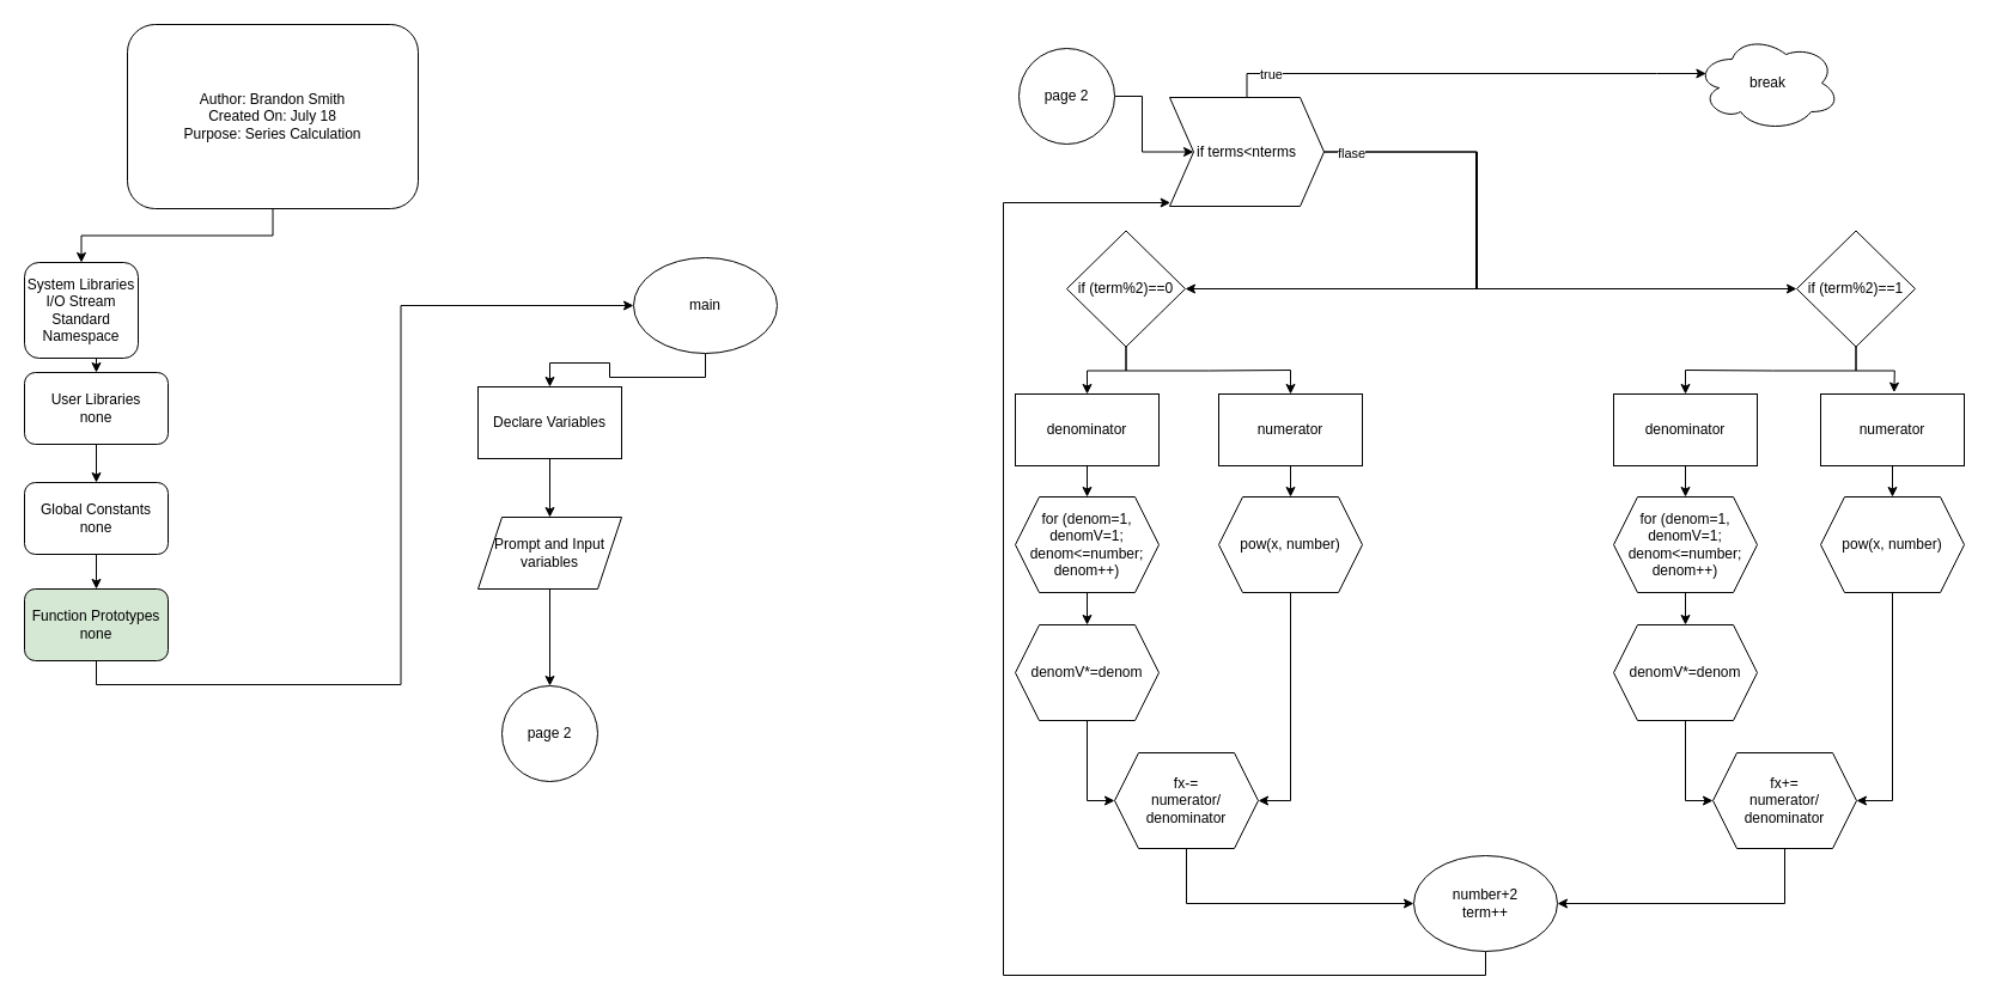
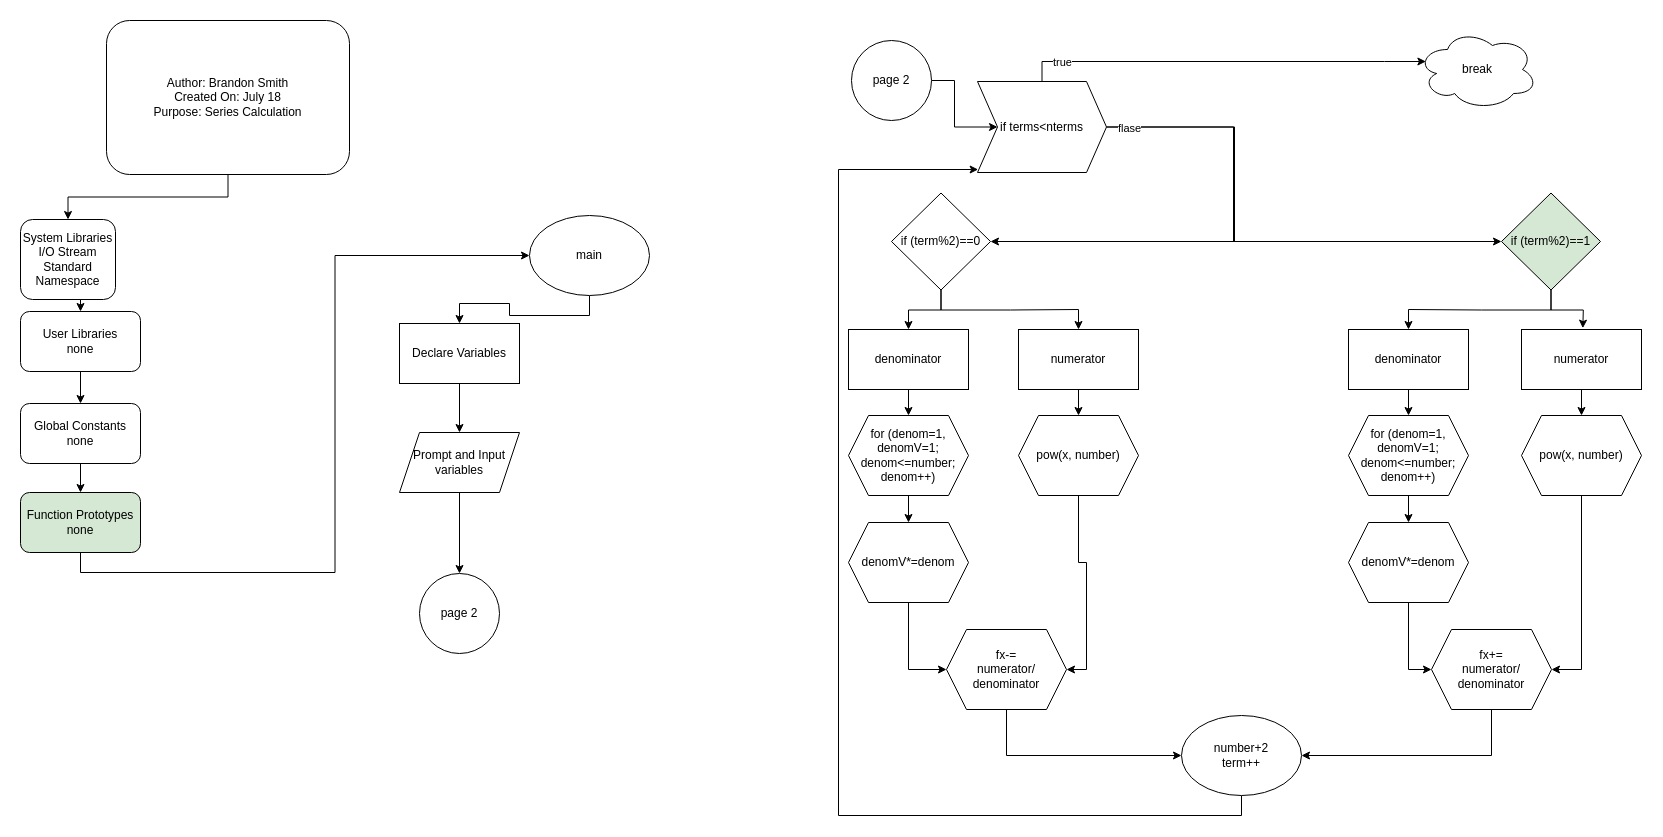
  <mxCell id="0" />
  <mxCell id="1" parent="0" />
  <mxCell id="2" style="edgeStyle=orthogonalEdgeStyle;rounded=0;orthogonalLoop=1;jettySize=auto;html=1;exitX=0.5;exitY=1;exitDx=0;exitDy=0;entryX=0.5;entryY=0;entryDx=0;entryDy=0;" edge="1" parent="1" source="3" target="5"><mxGeometry relative="1" as="geometry" /></mxCell>
  <mxCell id="3" value="main" style="ellipse;whiteSpace=wrap;html=1;" vertex="1" parent="1"><mxGeometry x="529" y="215" width="120" height="80" as="geometry" /></mxCell>
  <mxCell id="4" style="edgeStyle=orthogonalEdgeStyle;rounded=0;orthogonalLoop=1;jettySize=auto;html=1;exitX=0.5;exitY=1;exitDx=0;exitDy=0;entryX=0.5;entryY=0;entryDx=0;entryDy=0;" edge="1" parent="1" source="5" target="7"><mxGeometry relative="1" as="geometry" /></mxCell>
  <mxCell id="5" value="Declare Variables" style="rounded=0;whiteSpace=wrap;html=1;" vertex="1" parent="1"><mxGeometry x="399" y="323" width="120" height="60" as="geometry" /></mxCell>
  <mxCell id="6" style="edgeStyle=orthogonalEdgeStyle;rounded=0;orthogonalLoop=1;jettySize=auto;html=1;exitX=0.5;exitY=1;exitDx=0;exitDy=0;entryX=0.5;entryY=0;entryDx=0;entryDy=0;" edge="1" parent="1" source="7" target="18"><mxGeometry relative="1" as="geometry" /></mxCell>
  <mxCell id="7" value="Prompt and Input variables" style="shape=parallelogram;perimeter=parallelogramPerimeter;whiteSpace=wrap;html=1;fixedSize=1;" vertex="1" parent="1"><mxGeometry x="399" y="432" width="120" height="60" as="geometry" /></mxCell>
  <mxCell id="8" style="edgeStyle=orthogonalEdgeStyle;rounded=0;orthogonalLoop=1;jettySize=auto;html=1;exitX=0.5;exitY=1;exitDx=0;exitDy=0;" edge="1" parent="1" source="9" target="11"><mxGeometry relative="1" as="geometry" /></mxCell>
  <mxCell id="9" value="Author: Brandon Smith&lt;br&gt;Created On: July 18&lt;br&gt;Purpose: Series Calculation" style="rounded=1;whiteSpace=wrap;html=1;" vertex="1" parent="1"><mxGeometry x="106" y="20" width="243" height="154" as="geometry" /></mxCell>
  <mxCell id="10" style="edgeStyle=orthogonalEdgeStyle;rounded=0;orthogonalLoop=1;jettySize=auto;html=1;exitX=0.5;exitY=1;exitDx=0;exitDy=0;entryX=0.5;entryY=0;entryDx=0;entryDy=0;" edge="1" parent="1" source="11" target="13"><mxGeometry relative="1" as="geometry" /></mxCell>
  <mxCell id="11" value="System Libraries&lt;br&gt;I/O Stream&lt;br&gt;Standard Namespace" style="rounded=1;whiteSpace=wrap;html=1;" vertex="1" parent="1"><mxGeometry x="20" y="219" width="95" height="80" as="geometry" /></mxCell>
  <mxCell id="12" style="edgeStyle=orthogonalEdgeStyle;rounded=0;orthogonalLoop=1;jettySize=auto;html=1;exitX=0.5;exitY=1;exitDx=0;exitDy=0;entryX=0.5;entryY=0;entryDx=0;entryDy=0;" edge="1" parent="1" source="13" target="15"><mxGeometry relative="1" as="geometry" /></mxCell>
  <mxCell id="13" value="User Libraries&lt;br&gt;none" style="rounded=1;whiteSpace=wrap;html=1;" vertex="1" parent="1"><mxGeometry x="20" y="311" width="120" height="60" as="geometry" /></mxCell>
  <mxCell id="14" style="edgeStyle=orthogonalEdgeStyle;rounded=0;orthogonalLoop=1;jettySize=auto;html=1;exitX=0.5;exitY=1;exitDx=0;exitDy=0;entryX=0.5;entryY=0;entryDx=0;entryDy=0;" edge="1" parent="1" source="15" target="17"><mxGeometry relative="1" as="geometry" /></mxCell>
  <mxCell id="15" value="Global Constants&lt;br&gt;none" style="rounded=1;whiteSpace=wrap;html=1;" vertex="1" parent="1"><mxGeometry x="20" y="403" width="120" height="60" as="geometry" /></mxCell>
  <mxCell id="16" style="edgeStyle=orthogonalEdgeStyle;rounded=0;orthogonalLoop=1;jettySize=auto;html=1;exitX=0.5;exitY=1;exitDx=0;exitDy=0;entryX=0;entryY=0.5;entryDx=0;entryDy=0;" edge="1" parent="1" source="17" target="3"><mxGeometry relative="1" as="geometry" /></mxCell>
  <mxCell id="17" value="Function Prototypes&lt;br&gt;none" style="rounded=1;whiteSpace=wrap;html=1;fillColor=#d5e8d4;" vertex="1" parent="1"><mxGeometry x="20" y="492" width="120" height="60" as="geometry" /></mxCell>
  <mxCell id="18" value="page 2" style="ellipse;whiteSpace=wrap;html=1;aspect=fixed;" vertex="1" parent="1"><mxGeometry x="419" y="573" width="80" height="80" as="geometry" /></mxCell>
  <mxCell id="19" style="edgeStyle=orthogonalEdgeStyle;rounded=0;orthogonalLoop=1;jettySize=auto;html=1;exitX=1;exitY=0.5;exitDx=0;exitDy=0;entryX=0;entryY=0.5;entryDx=0;entryDy=0;" edge="1" parent="1" source="20" target="26"><mxGeometry relative="1" as="geometry" /></mxCell>
  <mxCell id="20" value="page 2" style="ellipse;whiteSpace=wrap;html=1;aspect=fixed;" vertex="1" parent="1"><mxGeometry x="851" y="40" width="80" height="80" as="geometry" /></mxCell>
  <mxCell id="21" style="edgeStyle=orthogonalEdgeStyle;rounded=0;orthogonalLoop=1;jettySize=auto;html=1;exitX=1;exitY=0.5;exitDx=0;exitDy=0;entryX=1;entryY=0.5;entryDx=0;entryDy=0;" edge="1" parent="1" source="26" target="29"><mxGeometry relative="1" as="geometry"><Array as="points"><mxPoint x="1234" y="126.5" /><mxPoint x="1234" y="241.5" /></Array></mxGeometry></mxCell>
  <mxCell id="22" style="edgeStyle=orthogonalEdgeStyle;rounded=0;orthogonalLoop=1;jettySize=auto;html=1;exitX=1;exitY=0.5;exitDx=0;exitDy=0;entryX=0;entryY=0.5;entryDx=0;entryDy=0;" edge="1" parent="1" source="26" target="32"><mxGeometry relative="1" as="geometry"><Array as="points"><mxPoint x="1233" y="127" /><mxPoint x="1233" y="241" /></Array></mxGeometry></mxCell>
  <mxCell id="23" value="flase" style="edgeLabel;html=1;align=center;verticalAlign=middle;resizable=0;points=[];" vertex="1" connectable="0" parent="22"><mxGeometry x="-0.915" y="-1" relative="1" as="geometry"><mxPoint as="offset" /></mxGeometry></mxCell>
  <mxCell id="24" style="edgeStyle=orthogonalEdgeStyle;rounded=0;orthogonalLoop=1;jettySize=auto;html=1;exitX=0.5;exitY=0;exitDx=0;exitDy=0;entryX=0.07;entryY=0.4;entryDx=0;entryDy=0;entryPerimeter=0;" edge="1" parent="1" source="26" target="33"><mxGeometry relative="1" as="geometry"><Array as="points"><mxPoint x="1042" y="61" /><mxPoint x="1384" y="61" /></Array></mxGeometry></mxCell>
  <mxCell id="25" value="true" style="edgeLabel;html=1;align=center;verticalAlign=middle;resizable=0;points=[];" vertex="1" connectable="0" parent="24"><mxGeometry x="-0.801" relative="1" as="geometry"><mxPoint as="offset" /></mxGeometry></mxCell>
  <mxCell id="26" value="if terms&amp;lt;nterms" style="shape=step;perimeter=stepPerimeter;whiteSpace=wrap;html=1;fixedSize=1;" vertex="1" parent="1"><mxGeometry x="977" y="81" width="129" height="91" as="geometry" /></mxCell>
  <mxCell id="27" style="edgeStyle=orthogonalEdgeStyle;rounded=0;orthogonalLoop=1;jettySize=auto;html=1;exitX=0.5;exitY=1;exitDx=0;exitDy=0;entryX=0.5;entryY=0;entryDx=0;entryDy=0;" edge="1" parent="1" source="29" target="37"><mxGeometry relative="1" as="geometry" /></mxCell>
  <mxCell id="28" style="edgeStyle=orthogonalEdgeStyle;rounded=0;orthogonalLoop=1;jettySize=auto;html=1;exitX=0.5;exitY=1;exitDx=0;exitDy=0;entryX=0.5;entryY=0;entryDx=0;entryDy=0;" edge="1" parent="1" source="29" target="35"><mxGeometry relative="1" as="geometry" /></mxCell>
  <mxCell id="29" value="if (term%2)==0" style="rhombus;whiteSpace=wrap;html=1;" vertex="1" parent="1"><mxGeometry x="891" y="192.5" width="99" height="97" as="geometry" /></mxCell>
  <mxCell id="30" style="edgeStyle=orthogonalEdgeStyle;rounded=0;orthogonalLoop=1;jettySize=auto;html=1;exitX=0.5;exitY=1;exitDx=0;exitDy=0;" edge="1" parent="1" source="32"><mxGeometry relative="1" as="geometry"><mxPoint x="1582.333" y="327.667" as="targetPoint" /></mxGeometry></mxCell>
  <mxCell id="31" style="edgeStyle=orthogonalEdgeStyle;rounded=0;orthogonalLoop=1;jettySize=auto;html=1;exitX=0.5;exitY=1;exitDx=0;exitDy=0;entryX=0.5;entryY=0;entryDx=0;entryDy=0;" edge="1" parent="1" source="32" target="41"><mxGeometry relative="1" as="geometry" /></mxCell>
- <mxCell id="32" value="if (term%2)==1" style="rhombus;whiteSpace=wrap;html=1;" vertex="1" parent="1"><mxGeometry x="1501" y="192.5" width="99" height="97" as="geometry" /></mxCell>
+ <mxCell id="32" value="if (term%2)==1" style="rhombus;whiteSpace=wrap;html=1;fillColor=#d5e8d4;" vertex="1" parent="1"><mxGeometry x="1501" y="192.5" width="99" height="97" as="geometry" /></mxCell>
  <mxCell id="33" value="break" style="ellipse;shape=cloud;whiteSpace=wrap;html=1;" vertex="1" parent="1"><mxGeometry x="1417" y="29" width="120" height="80" as="geometry" /></mxCell>
  <mxCell id="34" style="edgeStyle=orthogonalEdgeStyle;rounded=0;orthogonalLoop=1;jettySize=auto;html=1;exitX=0.5;exitY=1;exitDx=0;exitDy=0;entryX=0.5;entryY=0;entryDx=0;entryDy=0;" edge="1" parent="1" source="35" target="43"><mxGeometry relative="1" as="geometry" /></mxCell>
  <mxCell id="35" value="numerator" style="rounded=0;whiteSpace=wrap;html=1;" vertex="1" parent="1"><mxGeometry x="1018" y="329" width="120" height="60" as="geometry" /></mxCell>
  <mxCell id="36" style="edgeStyle=orthogonalEdgeStyle;rounded=0;orthogonalLoop=1;jettySize=auto;html=1;exitX=0.5;exitY=1;exitDx=0;exitDy=0;entryX=0.5;entryY=0;entryDx=0;entryDy=0;" edge="1" parent="1" source="37" target="47"><mxGeometry relative="1" as="geometry" /></mxCell>
  <mxCell id="37" value="denominator" style="rounded=0;whiteSpace=wrap;html=1;" vertex="1" parent="1"><mxGeometry x="848" y="329" width="120" height="60" as="geometry" /></mxCell>
  <mxCell id="38" style="edgeStyle=orthogonalEdgeStyle;rounded=0;orthogonalLoop=1;jettySize=auto;html=1;exitX=0.5;exitY=1;exitDx=0;exitDy=0;entryX=0.5;entryY=0;entryDx=0;entryDy=0;" edge="1" parent="1" source="39" target="45"><mxGeometry relative="1" as="geometry" /></mxCell>
  <mxCell id="39" value="numerator" style="rounded=0;whiteSpace=wrap;html=1;" vertex="1" parent="1"><mxGeometry x="1521" y="329" width="120" height="60" as="geometry" /></mxCell>
  <mxCell id="40" style="edgeStyle=orthogonalEdgeStyle;rounded=0;orthogonalLoop=1;jettySize=auto;html=1;exitX=0.5;exitY=1;exitDx=0;exitDy=0;entryX=0.5;entryY=0;entryDx=0;entryDy=0;" edge="1" parent="1" source="41" target="49"><mxGeometry relative="1" as="geometry" /></mxCell>
  <mxCell id="41" value="denominator" style="rounded=0;whiteSpace=wrap;html=1;" vertex="1" parent="1"><mxGeometry x="1348" y="329" width="120" height="60" as="geometry" /></mxCell>
  <mxCell id="42" style="edgeStyle=orthogonalEdgeStyle;rounded=0;orthogonalLoop=1;jettySize=auto;html=1;exitX=0.5;exitY=1;exitDx=0;exitDy=0;entryX=1;entryY=0.5;entryDx=0;entryDy=0;" edge="1" parent="1" source="43" target="55"><mxGeometry relative="1" as="geometry" /></mxCell>
  <mxCell id="43" value="pow(x, number)" style="shape=hexagon;perimeter=hexagonPerimeter2;whiteSpace=wrap;html=1;fixedSize=1;" vertex="1" parent="1"><mxGeometry x="1018" y="415" width="120" height="80" as="geometry" /></mxCell>
  <mxCell id="44" style="edgeStyle=orthogonalEdgeStyle;rounded=0;orthogonalLoop=1;jettySize=auto;html=1;exitX=0.5;exitY=1;exitDx=0;exitDy=0;entryX=1;entryY=0.5;entryDx=0;entryDy=0;" edge="1" parent="1" source="45" target="57"><mxGeometry relative="1" as="geometry" /></mxCell>
  <mxCell id="45" value="pow(x, number)" style="shape=hexagon;perimeter=hexagonPerimeter2;whiteSpace=wrap;html=1;fixedSize=1;" vertex="1" parent="1"><mxGeometry x="1521" y="415" width="120" height="80" as="geometry" /></mxCell>
  <mxCell id="46" style="edgeStyle=orthogonalEdgeStyle;rounded=0;orthogonalLoop=1;jettySize=auto;html=1;exitX=0.5;exitY=1;exitDx=0;exitDy=0;entryX=0.5;entryY=0;entryDx=0;entryDy=0;" edge="1" parent="1" source="47" target="51"><mxGeometry relative="1" as="geometry" /></mxCell>
  <mxCell id="47" value="for (denom=1, denomV=1; denom&amp;lt;=number; denom++)" style="shape=hexagon;perimeter=hexagonPerimeter2;whiteSpace=wrap;html=1;fixedSize=1;" vertex="1" parent="1"><mxGeometry x="848" y="415" width="120" height="80" as="geometry" /></mxCell>
  <mxCell id="48" style="edgeStyle=orthogonalEdgeStyle;rounded=0;orthogonalLoop=1;jettySize=auto;html=1;exitX=0.5;exitY=1;exitDx=0;exitDy=0;entryX=0.5;entryY=0;entryDx=0;entryDy=0;" edge="1" parent="1" source="49" target="53"><mxGeometry relative="1" as="geometry" /></mxCell>
  <mxCell id="49" value="for (denom=1, denomV=1; denom&amp;lt;=number; denom++)" style="shape=hexagon;perimeter=hexagonPerimeter2;whiteSpace=wrap;html=1;fixedSize=1;" vertex="1" parent="1"><mxGeometry x="1348" y="415" width="120" height="80" as="geometry" /></mxCell>
  <mxCell id="50" style="edgeStyle=orthogonalEdgeStyle;rounded=0;orthogonalLoop=1;jettySize=auto;html=1;exitX=0.5;exitY=1;exitDx=0;exitDy=0;entryX=0;entryY=0.5;entryDx=0;entryDy=0;" edge="1" parent="1" source="51" target="55"><mxGeometry relative="1" as="geometry" /></mxCell>
  <mxCell id="51" value="denomV*=denom" style="shape=hexagon;perimeter=hexagonPerimeter2;whiteSpace=wrap;html=1;fixedSize=1;" vertex="1" parent="1"><mxGeometry x="848" y="522" width="120" height="80" as="geometry" /></mxCell>
  <mxCell id="52" style="edgeStyle=orthogonalEdgeStyle;rounded=0;orthogonalLoop=1;jettySize=auto;html=1;exitX=0.5;exitY=1;exitDx=0;exitDy=0;entryX=0;entryY=0.5;entryDx=0;entryDy=0;" edge="1" parent="1" source="53" target="57"><mxGeometry relative="1" as="geometry" /></mxCell>
  <mxCell id="53" value="denomV*=denom" style="shape=hexagon;perimeter=hexagonPerimeter2;whiteSpace=wrap;html=1;fixedSize=1;" vertex="1" parent="1"><mxGeometry x="1348" y="522" width="120" height="80" as="geometry" /></mxCell>
  <mxCell id="54" style="edgeStyle=orthogonalEdgeStyle;rounded=0;orthogonalLoop=1;jettySize=auto;html=1;exitX=0.5;exitY=1;exitDx=0;exitDy=0;entryX=0;entryY=0.5;entryDx=0;entryDy=0;" edge="1" parent="1" source="55" target="59"><mxGeometry relative="1" as="geometry" /></mxCell>
- <mxCell id="55" value="fx-=&lt;br&gt;numerator/&lt;br&gt;denominator" style="shape=hexagon;perimeter=hexagonPerimeter2;whiteSpace=wrap;html=1;fixedSize=1;" vertex="1" parent="1"><mxGeometry x="931" y="629" width="120" height="80" as="geometry" /></mxCell>
+ <mxCell id="55" value="fx-=&lt;br&gt;numerator/&lt;br&gt;denominator" style="shape=hexagon;perimeter=hexagonPerimeter2;whiteSpace=wrap;html=1;fixedSize=1;" vertex="1" parent="1"><mxGeometry x="946" y="629" width="120" height="80" as="geometry" /></mxCell>
  <mxCell id="56" style="edgeStyle=orthogonalEdgeStyle;rounded=0;orthogonalLoop=1;jettySize=auto;html=1;exitX=0.5;exitY=1;exitDx=0;exitDy=0;entryX=1;entryY=0.5;entryDx=0;entryDy=0;" edge="1" parent="1" source="57" target="59"><mxGeometry relative="1" as="geometry" /></mxCell>
  <mxCell id="57" value="fx+=&lt;br&gt;numerator/&lt;br&gt;denominator" style="shape=hexagon;perimeter=hexagonPerimeter2;whiteSpace=wrap;html=1;fixedSize=1;" vertex="1" parent="1"><mxGeometry x="1431" y="629" width="120" height="80" as="geometry" /></mxCell>
  <mxCell id="58" style="edgeStyle=orthogonalEdgeStyle;rounded=0;orthogonalLoop=1;jettySize=auto;html=1;exitX=0.5;exitY=1;exitDx=0;exitDy=0;entryX=0.005;entryY=0.967;entryDx=0;entryDy=0;entryPerimeter=0;" edge="1" parent="1" source="59" target="26"><mxGeometry relative="1" as="geometry"><Array as="points"><mxPoint x="1241" y="815" /><mxPoint x="838" y="815" /><mxPoint x="838" y="169" /></Array></mxGeometry></mxCell>
  <mxCell id="59" value="number+2&lt;br&gt;term++" style="ellipse;whiteSpace=wrap;html=1;" vertex="1" parent="1"><mxGeometry x="1181" y="715" width="120" height="80" as="geometry" /></mxCell>
